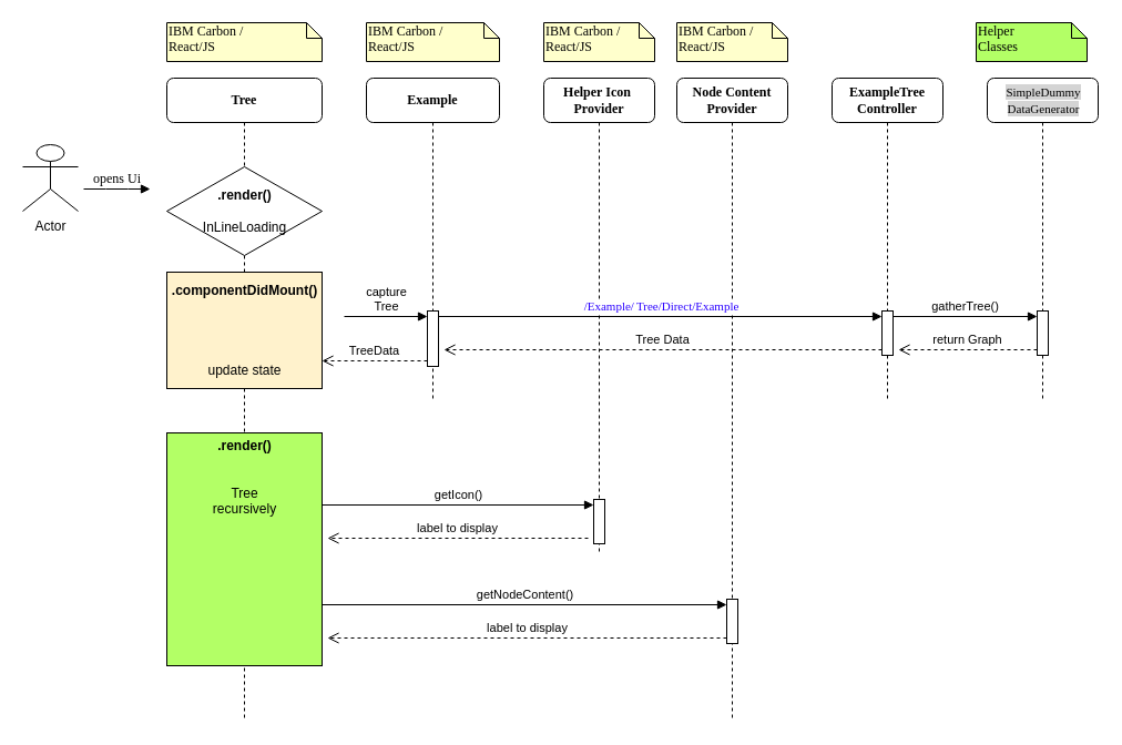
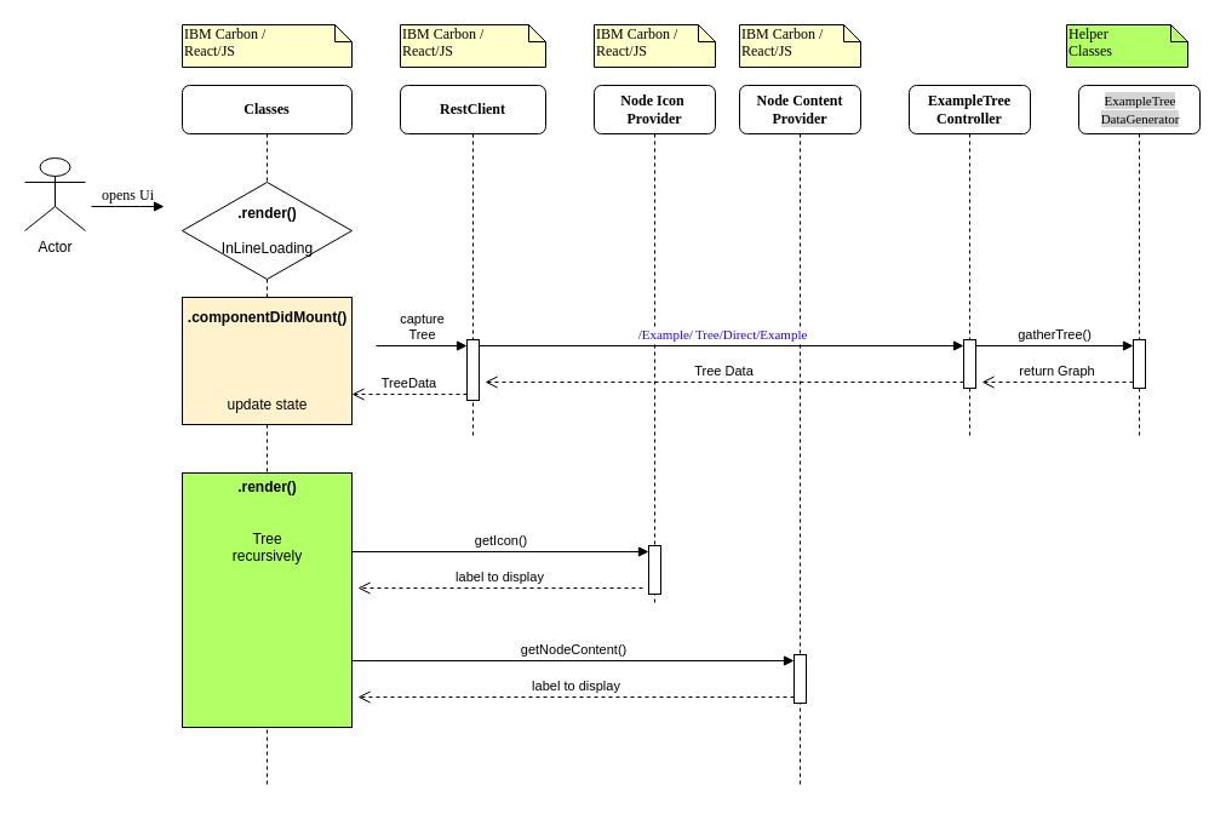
  <mxCell id="0" />
  <mxCell id="1" parent="0" />
- <mxCell id="2" value="&lt;b&gt;Example&lt;/b&gt;" style="shape=umlLifeline;perimeter=lifelinePerimeter;whiteSpace=wrap;html=1;container=1;collapsible=0;recursiveResize=0;outlineConnect=0;rounded=1;shadow=0;comic=0;labelBackgroundColor=none;strokeWidth=1;fontFamily=Verdana;fontSize=12;align=center;" parent="1" vertex="1"><mxGeometry x="330" y="70" width="120" height="290" as="geometry" /></mxCell>
+ <mxCell id="2" value="&lt;b&gt;RestClient&lt;/b&gt;" style="shape=umlLifeline;perimeter=lifelinePerimeter;whiteSpace=wrap;html=1;container=1;collapsible=0;recursiveResize=0;outlineConnect=0;rounded=1;shadow=0;comic=0;labelBackgroundColor=none;strokeWidth=1;fontFamily=Verdana;fontSize=12;align=center;" parent="1" vertex="1"><mxGeometry x="330" y="70" width="120" height="290" as="geometry" /></mxCell>
  <mxCell id="3" value="" style="html=1;points=[[0,0,0,0,5],[0,1,0,0,-5],[1,0,0,0,5],[1,1,0,0,-5]];perimeter=orthogonalPerimeter;outlineConnect=0;targetShapes=umlLifeline;portConstraint=eastwest;newEdgeStyle={&quot;curved&quot;:0,&quot;rounded&quot;:0};" parent="2" vertex="1"><mxGeometry x="55" y="210" width="10" height="50" as="geometry" /></mxCell>
- <mxCell id="4" value="&lt;b&gt;Helper Icon&amp;nbsp;&lt;br&gt;Provider&lt;/b&gt;" style="shape=umlLifeline;perimeter=lifelinePerimeter;whiteSpace=wrap;html=1;container=1;collapsible=0;recursiveResize=0;outlineConnect=0;rounded=1;shadow=0;comic=0;labelBackgroundColor=none;strokeWidth=1;fontFamily=Verdana;fontSize=12;align=center;" parent="1" vertex="1"><mxGeometry x="490" y="70" width="100" height="430" as="geometry" /></mxCell>
+ <mxCell id="4" value="&lt;b&gt;Node Icon&amp;nbsp;&lt;br&gt;Provider&lt;/b&gt;" style="shape=umlLifeline;perimeter=lifelinePerimeter;whiteSpace=wrap;html=1;container=1;collapsible=0;recursiveResize=0;outlineConnect=0;rounded=1;shadow=0;comic=0;labelBackgroundColor=none;strokeWidth=1;fontFamily=Verdana;fontSize=12;align=center;" parent="1" vertex="1"><mxGeometry x="490" y="70" width="100" height="430" as="geometry" /></mxCell>
  <mxCell id="5" value="capture&lt;div&gt;Tree&lt;/div&gt;" style="html=1;verticalAlign=bottom;endArrow=block;curved=0;rounded=0;" parent="4" target="3" edge="1"><mxGeometry relative="1" as="geometry"><mxPoint x="-180" y="215" as="sourcePoint" /></mxGeometry></mxCell>
  <mxCell id="6" value="&lt;b&gt;ExampleTree&lt;br&gt;Controller&lt;/b&gt;" style="shape=umlLifeline;perimeter=lifelinePerimeter;whiteSpace=wrap;html=1;container=1;collapsible=0;recursiveResize=0;outlineConnect=0;rounded=1;shadow=0;comic=0;labelBackgroundColor=none;strokeWidth=1;fontFamily=Verdana;fontSize=12;align=center;" parent="1" vertex="1"><mxGeometry x="750" y="70" width="100" height="290" as="geometry" /></mxCell>
  <mxCell id="7" value="" style="html=1;points=[[0,0,0,0,5],[0,1,0,0,-5],[1,0,0,0,5],[1,1,0,0,-5]];perimeter=orthogonalPerimeter;outlineConnect=0;targetShapes=umlLifeline;portConstraint=eastwest;newEdgeStyle={&quot;curved&quot;:0,&quot;rounded&quot;:0};" parent="6" vertex="1"><mxGeometry x="45" y="210" width="10" height="40" as="geometry" /></mxCell>
- <mxCell id="8" value="&lt;div&gt;&lt;span style=&quot;background-color:#ffffff;padding:0px 0px 0px 2px;&quot;&gt;&lt;span style=&quot;font-family: Menlo; white-space: pre;&quot;&gt;&lt;span style=&quot;background-color: rgb(212, 212, 212);&quot;&gt;&lt;font style=&quot;font-size: 11px;&quot;&gt;SimpleDummy&lt;/font&gt;&lt;/span&gt;&lt;/span&gt;&lt;/span&gt;&lt;/div&gt;&lt;div&gt;&lt;span style=&quot;background-color:#ffffff;padding:0px 0px 0px 2px;&quot;&gt;&lt;span style=&quot;font-family: Menlo; white-space: pre;&quot;&gt;&lt;span style=&quot;background-color: rgb(212, 212, 212);&quot;&gt;&lt;font style=&quot;font-size: 11px;&quot;&gt;DataGenerator&lt;/font&gt;&lt;/span&gt;&lt;/span&gt;&lt;/span&gt;&lt;/div&gt;" style="shape=umlLifeline;perimeter=lifelinePerimeter;whiteSpace=wrap;html=1;container=1;collapsible=0;recursiveResize=0;outlineConnect=0;rounded=1;shadow=0;comic=0;labelBackgroundColor=none;strokeWidth=1;fontFamily=Verdana;fontSize=12;align=center;size=40;" parent="1" vertex="1"><mxGeometry x="890" y="70" width="100" height="290" as="geometry" /></mxCell>
+ <mxCell id="8" value="&lt;div&gt;&lt;span style=&quot;background-color:#ffffff;padding:0px 0px 0px 2px;&quot;&gt;&lt;span style=&quot;font-family: Menlo; white-space: pre;&quot;&gt;&lt;span style=&quot;background-color: rgb(212, 212, 212);&quot;&gt;&lt;font style=&quot;font-size: 11px;&quot;&gt;ExampleTree&lt;/font&gt;&lt;/span&gt;&lt;/span&gt;&lt;/span&gt;&lt;/div&gt;&lt;div&gt;&lt;span style=&quot;background-color:#ffffff;padding:0px 0px 0px 2px;&quot;&gt;&lt;span style=&quot;font-family: Menlo; white-space: pre;&quot;&gt;&lt;span style=&quot;background-color: rgb(212, 212, 212);&quot;&gt;&lt;font style=&quot;font-size: 11px;&quot;&gt;DataGenerator&lt;/font&gt;&lt;/span&gt;&lt;/span&gt;&lt;/span&gt;&lt;/div&gt;" style="shape=umlLifeline;perimeter=lifelinePerimeter;whiteSpace=wrap;html=1;container=1;collapsible=0;recursiveResize=0;outlineConnect=0;rounded=1;shadow=0;comic=0;labelBackgroundColor=none;strokeWidth=1;fontFamily=Verdana;fontSize=12;align=center;size=40;" parent="1" vertex="1"><mxGeometry x="890" y="70" width="100" height="290" as="geometry" /></mxCell>
  <mxCell id="9" value="" style="html=1;points=[[0,0,0,0,5],[0,1,0,0,-5],[1,0,0,0,5],[1,1,0,0,-5]];perimeter=orthogonalPerimeter;outlineConnect=0;targetShapes=umlLifeline;portConstraint=eastwest;newEdgeStyle={&quot;curved&quot;:0,&quot;rounded&quot;:0};" parent="8" vertex="1"><mxGeometry x="45" y="210" width="10" height="40" as="geometry" /></mxCell>
- <mxCell id="10" value="&lt;b&gt;Tree&lt;/b&gt;" style="shape=umlLifeline;perimeter=lifelinePerimeter;whiteSpace=wrap;html=1;container=1;collapsible=0;recursiveResize=0;outlineConnect=0;rounded=1;shadow=0;comic=0;labelBackgroundColor=none;strokeWidth=1;fontFamily=Verdana;fontSize=12;align=center;" parent="1" vertex="1"><mxGeometry x="150" y="70" width="140" height="580" as="geometry" /></mxCell>
+ <mxCell id="10" value="&lt;b&gt;Classes&lt;/b&gt;" style="shape=umlLifeline;perimeter=lifelinePerimeter;whiteSpace=wrap;html=1;container=1;collapsible=0;recursiveResize=0;outlineConnect=0;rounded=1;shadow=0;comic=0;labelBackgroundColor=none;strokeWidth=1;fontFamily=Verdana;fontSize=12;align=center;" parent="1" vertex="1"><mxGeometry x="150" y="70" width="140" height="580" as="geometry" /></mxCell>
  <mxCell id="11" value="&lt;div style=&quot;&quot;&gt;&lt;span style=&quot;background-color: initial;&quot;&gt;&lt;b&gt;.render()&lt;/b&gt;&lt;/span&gt;&lt;/div&gt;&lt;div style=&quot;&quot;&gt;&lt;span style=&quot;background-color: initial;&quot;&gt;&lt;br&gt;&lt;/span&gt;&lt;/div&gt;&lt;div&gt;InLineLoading&lt;/div&gt;" style="rhombus;html=1;points=[[0,0,0,0,5],[0,1,0,0,-5],[1,0,0,0,5],[1,1,0,0,-5]];outlineConnect=0;targetShapes=umlLifeline;portConstraint=eastwest;newEdgeStyle={&quot;curved&quot;:0,&quot;rounded&quot;:0};align=center;" parent="10" vertex="1"><mxGeometry y="80" width="140" height="80" as="geometry" /></mxCell>
  <mxCell id="12" value="&lt;b&gt;.componentDidMount()&lt;/b&gt;&lt;div&gt;&lt;br&gt;&lt;/div&gt;&lt;div&gt;&lt;br&gt;&lt;/div&gt;&lt;div&gt;&lt;br&gt;&lt;/div&gt;&lt;div&gt;&lt;br&gt;&lt;/div&gt;&lt;div&gt;update state&lt;/div&gt;" style="html=1;points=[[0,0,0,0,5],[0,1,0,0,-5],[1,0,0,0,5],[1,1,0,0,-5]];perimeter=orthogonalPerimeter;outlineConnect=0;targetShapes=umlLifeline;portConstraint=eastwest;newEdgeStyle={&quot;curved&quot;:0,&quot;rounded&quot;:0};align=center;fillColor=#fff2cc;" parent="10" vertex="1"><mxGeometry y="175" width="140" height="105" as="geometry" /></mxCell>
  <mxCell id="13" value="&lt;div style=&quot;&quot;&gt;&lt;span style=&quot;background-color: initial;&quot;&gt;&lt;b&gt;.render()&lt;/b&gt;&lt;/span&gt;&lt;/div&gt;&lt;div style=&quot;&quot;&gt;&lt;span style=&quot;background-color: initial;&quot;&gt;&lt;br&gt;&lt;/span&gt;&lt;/div&gt;&lt;div&gt;&lt;br&gt;&lt;/div&gt;&lt;div&gt;Tree&lt;/div&gt;&lt;div&gt;recursively&lt;/div&gt;&lt;div&gt;&lt;br&gt;&lt;/div&gt;&lt;div&gt;&lt;br&gt;&lt;/div&gt;&lt;div&gt;&lt;br&gt;&lt;/div&gt;&lt;div&gt;&lt;br&gt;&lt;/div&gt;&lt;div&gt;&lt;br&gt;&lt;/div&gt;&lt;div&gt;&lt;br&gt;&lt;/div&gt;&lt;div&gt;&lt;br&gt;&lt;/div&gt;&lt;div&gt;&lt;br&gt;&lt;/div&gt;&lt;div&gt;&lt;br&gt;&lt;/div&gt;" style="html=1;points=[[0,0,0,0,5],[0,1,0,0,-5],[1,0,0,0,5],[1,1,0,0,-5]];perimeter=orthogonalPerimeter;outlineConnect=0;targetShapes=umlLifeline;portConstraint=eastwest;newEdgeStyle={&quot;curved&quot;:0,&quot;rounded&quot;:0};align=center;fillColor=#b3ff66;" parent="10" vertex="1"><mxGeometry y="320" width="140" height="210" as="geometry" /></mxCell>
  <mxCell id="14" value="&lt;b&gt;Node Content&lt;br&gt;Provider&lt;/b&gt;" style="shape=umlLifeline;perimeter=lifelinePerimeter;whiteSpace=wrap;html=1;container=1;collapsible=0;recursiveResize=0;outlineConnect=0;rounded=1;shadow=0;comic=0;labelBackgroundColor=none;strokeWidth=1;fontFamily=Verdana;fontSize=12;align=center;" parent="10" vertex="1"><mxGeometry x="460" width="100" height="580" as="geometry" /></mxCell>
  <mxCell id="15" value="capture&lt;div&gt;Tree&lt;/div&gt;" style="html=1;verticalAlign=bottom;endArrow=block;curved=0;rounded=0;" parent="14" edge="1"><mxGeometry relative="1" as="geometry"><mxPoint x="-180" y="215" as="sourcePoint" /></mxGeometry></mxCell>
  <mxCell id="16" value="IBM Carbon /&lt;br&gt;React/JS&lt;div&gt;&lt;br&gt;&lt;/div&gt;" style="shape=note;whiteSpace=wrap;html=1;size=14;verticalAlign=top;align=left;spacingTop=-6;rounded=0;shadow=0;comic=0;labelBackgroundColor=none;strokeWidth=1;fontFamily=Verdana;fontSize=12;fillColor=#FFFFCC;" parent="1" vertex="1"><mxGeometry x="150" y="20" width="140" height="35" as="geometry" /></mxCell>
  <mxCell id="17" value="IBM Carbon /&lt;br&gt;React/JS&lt;div&gt;&lt;br&gt;&lt;/div&gt;" style="shape=note;whiteSpace=wrap;html=1;size=14;verticalAlign=top;align=left;spacingTop=-6;rounded=0;shadow=0;comic=0;labelBackgroundColor=none;strokeWidth=1;fontFamily=Verdana;fontSize=12;fillColor=#FFFFCC;" parent="1" vertex="1"><mxGeometry x="330" y="20" width="120" height="35" as="geometry" /></mxCell>
  <mxCell id="18" value="IBM Carbon /&lt;br&gt;React/JS&lt;div&gt;&lt;br&gt;&lt;/div&gt;" style="shape=note;whiteSpace=wrap;html=1;size=14;verticalAlign=top;align=left;spacingTop=-6;rounded=0;shadow=0;comic=0;labelBackgroundColor=none;strokeWidth=1;fontFamily=Verdana;fontSize=12;fillColor=#FFFFCC;" parent="1" vertex="1"><mxGeometry x="490" y="20" width="100" height="35" as="geometry" /></mxCell>
  <mxCell id="19" value="IBM Carbon /&lt;br&gt;React/JS&lt;div&gt;&lt;br&gt;&lt;/div&gt;" style="shape=note;whiteSpace=wrap;html=1;size=14;verticalAlign=top;align=left;spacingTop=-6;rounded=0;shadow=0;comic=0;labelBackgroundColor=none;strokeWidth=1;fontFamily=Verdana;fontSize=12;fillColor=#FFFFCC;" parent="1" vertex="1"><mxGeometry x="610" y="20" width="100" height="35" as="geometry" /></mxCell>
  <mxCell id="20" value="Helper &lt;br&gt;Classes&lt;div&gt;&lt;br/&gt;&lt;/div&gt;" style="shape=note;whiteSpace=wrap;html=1;size=14;verticalAlign=top;align=left;spacingTop=-6;rounded=0;shadow=0;comic=0;labelBackgroundColor=none;strokeWidth=1;fontFamily=Verdana;fontSize=12;fillColor=#B3FF66;" parent="1" vertex="1"><mxGeometry x="880" y="20" width="100" height="35" as="geometry" /></mxCell>
  <mxCell id="21" value="Actor" style="shape=umlActor;verticalLabelPosition=bottom;verticalAlign=top;html=1;outlineConnect=0;" parent="1" vertex="1"><mxGeometry x="20" y="130" width="50" height="60" as="geometry" /></mxCell>
  <mxCell id="22" value="opens Ui" style="html=1;verticalAlign=bottom;endArrow=block;labelBackgroundColor=none;fontFamily=Verdana;fontSize=12;edgeStyle=elbowEdgeStyle;elbow=horizontal;" parent="1" edge="1"><mxGeometry relative="1" as="geometry"><mxPoint x="75" y="170" as="sourcePoint" /><mxPoint x="135" y="170" as="targetPoint" /></mxGeometry></mxCell>
  <mxCell id="23" value="&lt;font style=&quot;font-size: 11px;&quot;&gt;&lt;span style=&quot;padding: 0px 0px 0px 2px;&quot;&gt;&lt;span style=&quot;font-family: Menlo; white-space-collapse: preserve;&quot;&gt;&lt;span style=&quot;color: rgb(42, 0, 255);&quot;&gt;&lt;font style=&quot;&quot;&gt;/Example/&lt;/font&gt;&lt;/span&gt;&lt;/span&gt;&lt;/span&gt;&lt;span style=&quot;padding: 0px 0px 0px 2px;&quot;&gt;&lt;span style=&quot;font-family: Menlo; white-space-collapse: preserve;&quot;&gt;&lt;span style=&quot;color: rgb(42, 0, 255);&quot;&gt;Tree/Direct/Example&lt;/span&gt;&lt;/span&gt;&lt;/span&gt;&lt;/font&gt;" style="html=1;verticalAlign=bottom;endArrow=block;curved=0;rounded=0;entryX=0;entryY=0;entryDx=0;entryDy=5;exitX=1;exitY=0;exitDx=0;exitDy=5;exitPerimeter=0;entryPerimeter=0;" parent="1" source="3" target="7" edge="1"><mxGeometry relative="1" as="geometry"><mxPoint x="735" y="295" as="sourcePoint" /></mxGeometry></mxCell>
  <mxCell id="24" value="Tree Data" style="html=1;verticalAlign=bottom;endArrow=open;dashed=1;endSize=8;curved=0;rounded=0;exitX=0;exitY=1;exitDx=0;exitDy=-5;exitPerimeter=0;" parent="1" source="7" edge="1"><mxGeometry relative="1" as="geometry"><mxPoint x="400" y="315" as="targetPoint" /><mxPoint x="930" y="305" as="sourcePoint" /></mxGeometry></mxCell>
  <mxCell id="25" value="TreeData" style="html=1;verticalAlign=bottom;endArrow=open;dashed=1;endSize=8;curved=0;rounded=0;exitX=0;exitY=1;exitDx=0;exitDy=-5;exitPerimeter=0;" parent="1" source="3" target="12" edge="1"><mxGeometry relative="1" as="geometry"><mxPoint x="290" y="355" as="targetPoint" /><mxPoint x="390" y="305" as="sourcePoint" /></mxGeometry></mxCell>
  <mxCell id="26" value="gatherTree()" style="html=1;verticalAlign=bottom;endArrow=block;curved=0;rounded=0;entryX=0;entryY=0;entryDx=0;entryDy=5;exitX=1;exitY=0;exitDx=0;exitDy=5;exitPerimeter=0;entryPerimeter=0;" parent="1" source="7" target="9" edge="1"><mxGeometry relative="1" as="geometry"><mxPoint x="385" y="285" as="sourcePoint" /></mxGeometry></mxCell>
  <mxCell id="27" value="return Graph" style="html=1;verticalAlign=bottom;endArrow=open;dashed=1;endSize=8;curved=0;rounded=0;exitX=0;exitY=1;exitDx=0;exitDy=-5;exitPerimeter=0;" parent="1" source="9" edge="1"><mxGeometry relative="1" as="geometry"><mxPoint x="810" y="315" as="targetPoint" /><mxPoint x="920" y="305" as="sourcePoint" /></mxGeometry></mxCell>
  <mxCell id="28" value="" style="html=1;points=[[0,0,0,0,5],[0,1,0,0,-5],[1,0,0,0,5],[1,1,0,0,-5]];perimeter=orthogonalPerimeter;outlineConnect=0;targetShapes=umlLifeline;portConstraint=eastwest;newEdgeStyle={&quot;curved&quot;:0,&quot;rounded&quot;:0};" parent="1" vertex="1"><mxGeometry x="535" y="450" width="10" height="40" as="geometry" /></mxCell>
  <mxCell id="29" value="getIcon()" style="html=1;verticalAlign=bottom;endArrow=block;curved=0;rounded=0;exitX=1;exitY=0;exitDx=0;exitDy=5;exitPerimeter=0;entryX=0;entryY=0;entryDx=0;entryDy=5;entryPerimeter=0;" parent="1" target="28" edge="1"><mxGeometry relative="1" as="geometry"><mxPoint x="290" y="455" as="sourcePoint" /><mxPoint x="530" y="455" as="targetPoint" /></mxGeometry></mxCell>
  <mxCell id="30" value="label to display" style="html=1;verticalAlign=bottom;endArrow=open;dashed=1;endSize=8;curved=0;rounded=0;" parent="1" edge="1"><mxGeometry relative="1" as="geometry"><mxPoint x="295" y="485" as="targetPoint" /><mxPoint x="530" y="485" as="sourcePoint" /></mxGeometry></mxCell>
  <mxCell id="31" value="getNodeContent()" style="html=1;verticalAlign=bottom;endArrow=block;curved=0;rounded=0;entryX=0;entryY=0;entryDx=0;entryDy=5;exitX=1;exitY=0;exitDx=0;exitDy=5;exitPerimeter=0;entryPerimeter=0;" parent="1" target="33" edge="1"><mxGeometry relative="1" as="geometry"><mxPoint x="290" y="545" as="sourcePoint" /></mxGeometry></mxCell>
  <mxCell id="32" value="label to display" style="html=1;verticalAlign=bottom;endArrow=open;dashed=1;endSize=8;curved=0;rounded=0;exitX=0;exitY=1;exitDx=0;exitDy=-5;exitPerimeter=0;" parent="1" source="33" edge="1"><mxGeometry relative="1" as="geometry"><mxPoint x="295" y="575" as="targetPoint" /><mxPoint x="405" y="565" as="sourcePoint" /></mxGeometry></mxCell>
  <mxCell id="33" value="" style="html=1;points=[[0,0,0,0,5],[0,1,0,0,-5],[1,0,0,0,5],[1,1,0,0,-5]];perimeter=orthogonalPerimeter;outlineConnect=0;targetShapes=umlLifeline;portConstraint=eastwest;newEdgeStyle={&quot;curved&quot;:0,&quot;rounded&quot;:0};" parent="1" vertex="1"><mxGeometry x="655" y="540" width="10" height="40" as="geometry" /></mxCell>
